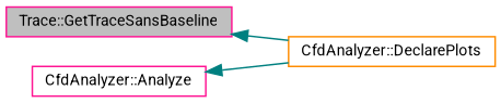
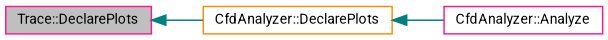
  digraph {
    fontname=Roboto
    rankdir=LR
    node [color=deeppink fillcolor=white fontname=Roboto fontsize=10 shape=record style=filled]
    edge [color=teal dir=back fontname=Roboto fontsize=10 labelfontname=Helvetica labelfontsize=10 style=solid]
-   n1 [fillcolor=grey75 fontcolor=black height=0.2 label="Trace::GetTraceSansBaseline" width=0.4]
+   n1 [fillcolor=grey75 fontcolor=black height=0.2 label="Trace::DeclarePlots" width=0.4]
    n2 [color=darkorange height=0.2 label="CfdAnalyzer::DeclarePlots" width=0.4]
    n3 [height=0.2 label="CfdAnalyzer::Analyze" width=0.4]
    n1 -> n2
-   n3 -> n2
+   n2 -> n3
  }
